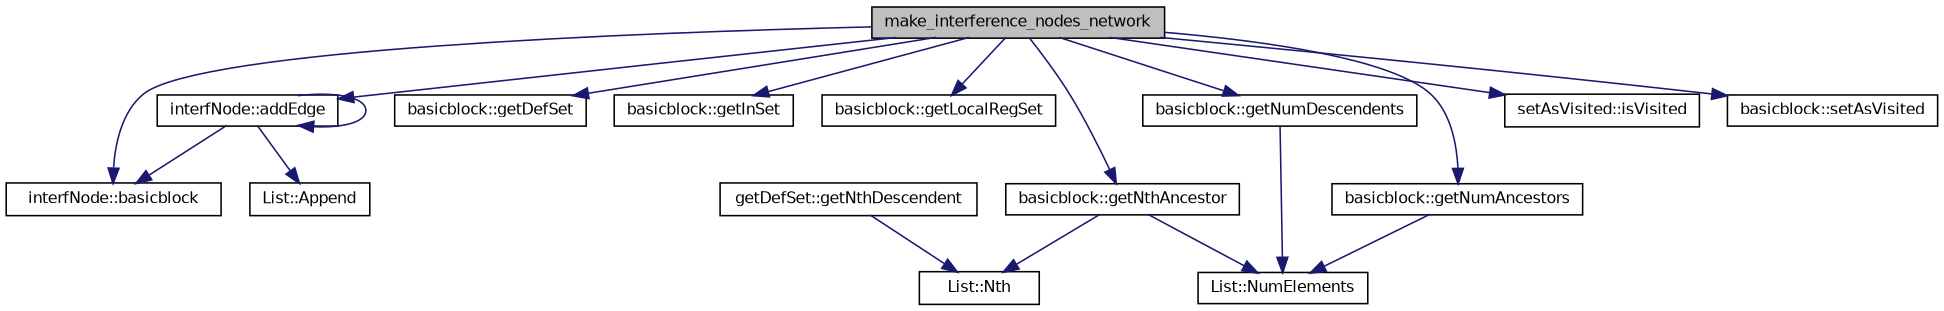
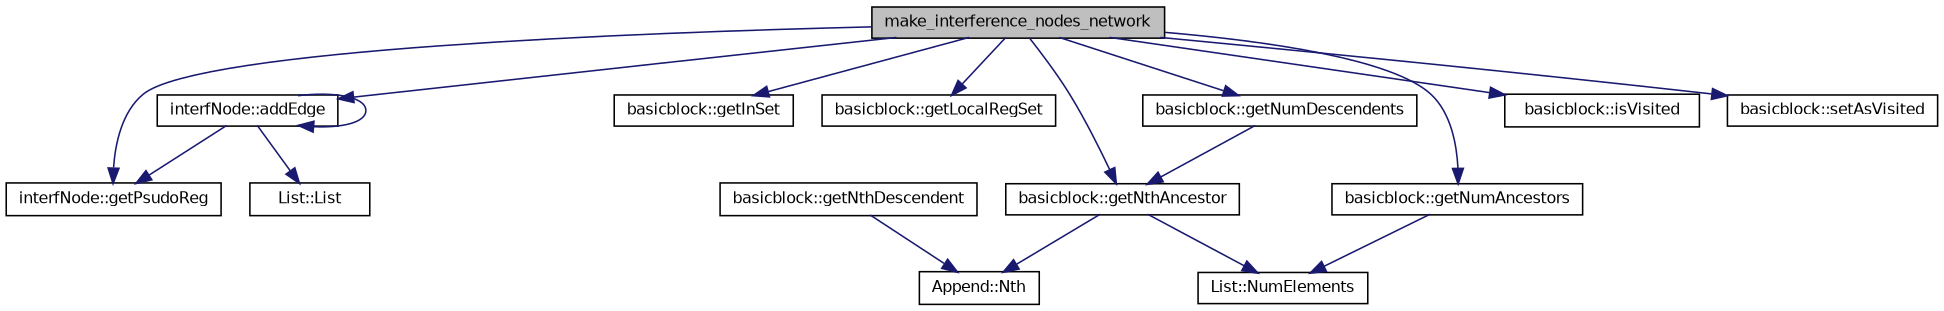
  digraph {
    rankdir=TB
    node [color=black fillcolor=white fontname=Helvetica fontsize=10 shape=record style=filled]
    edge [color=midnightblue fontname=Helvetica fontsize=10 labelfontname=Helvetica labelfontsize=10 style=solid]
    n1 [fillcolor=grey75 fontcolor=black height=0.2 label=make_interference_nodes_network width=0.4]
    n2 [height=0.2 label="interfNode::addEdge" width=0.4]
-   n3 [height=0.2 label="basicblock::getDefSet" width=0.4]
    n4 [height=0.2 label="basicblock::getInSet" width=0.4]
    n5 [height=0.2 label="basicblock::getLocalRegSet" width=0.4]
    n6 [height=0.2 label="basicblock::getNthAncestor" width=0.4]
    n7 [height=0.2 label="basicblock::getNumAncestors" width=0.4]
    n8 [height=0.2 label="basicblock::getNumDescendents" width=0.4]
-   n9 [height=0.2 label="setAsVisited::isVisited" width=0.4]
+   n9 [height=0.2 label="basicblock::isVisited" width=0.4]
    n10 [height=0.2 label="basicblock::setAsVisited" width=0.4]
-   n11 [height=0.2 label="interfNode::basicblock" width=0.4]
-   n12 [height=0.2 label="List::Append" width=0.4]
-   n13 [height=0.2 label="List::Nth" width=0.4]
+   n11 [height=0.2 label="interfNode::getPsudoReg" width=0.4]
+   n12 [height=0.2 label="List::List" width=0.4]
+   n13 [height=0.2 label="Append::Nth" width=0.4]
    n14 [height=0.2 label="List::NumElements" width=0.4]
-   n15 [height=0.2 label="getDefSet::getNthDescendent" width=0.4]
+   n15 [height=0.2 label="basicblock::getNthDescendent" width=0.4]
    n1 -> n2
-   n1 -> n3
    n1 -> n4
    n1 -> n5
    n1 -> n6
    n1 -> n7
    n1 -> n8
    n1 -> n9
    n1 -> n10
    n1 -> n11
    n2 -> n2
    n2 -> n11
    n2 -> n12
    n6 -> n13
    n6 -> n14
    n7 -> n14
-   n8 -> n14
+   n8 -> n6
    n15 -> n13
  }
